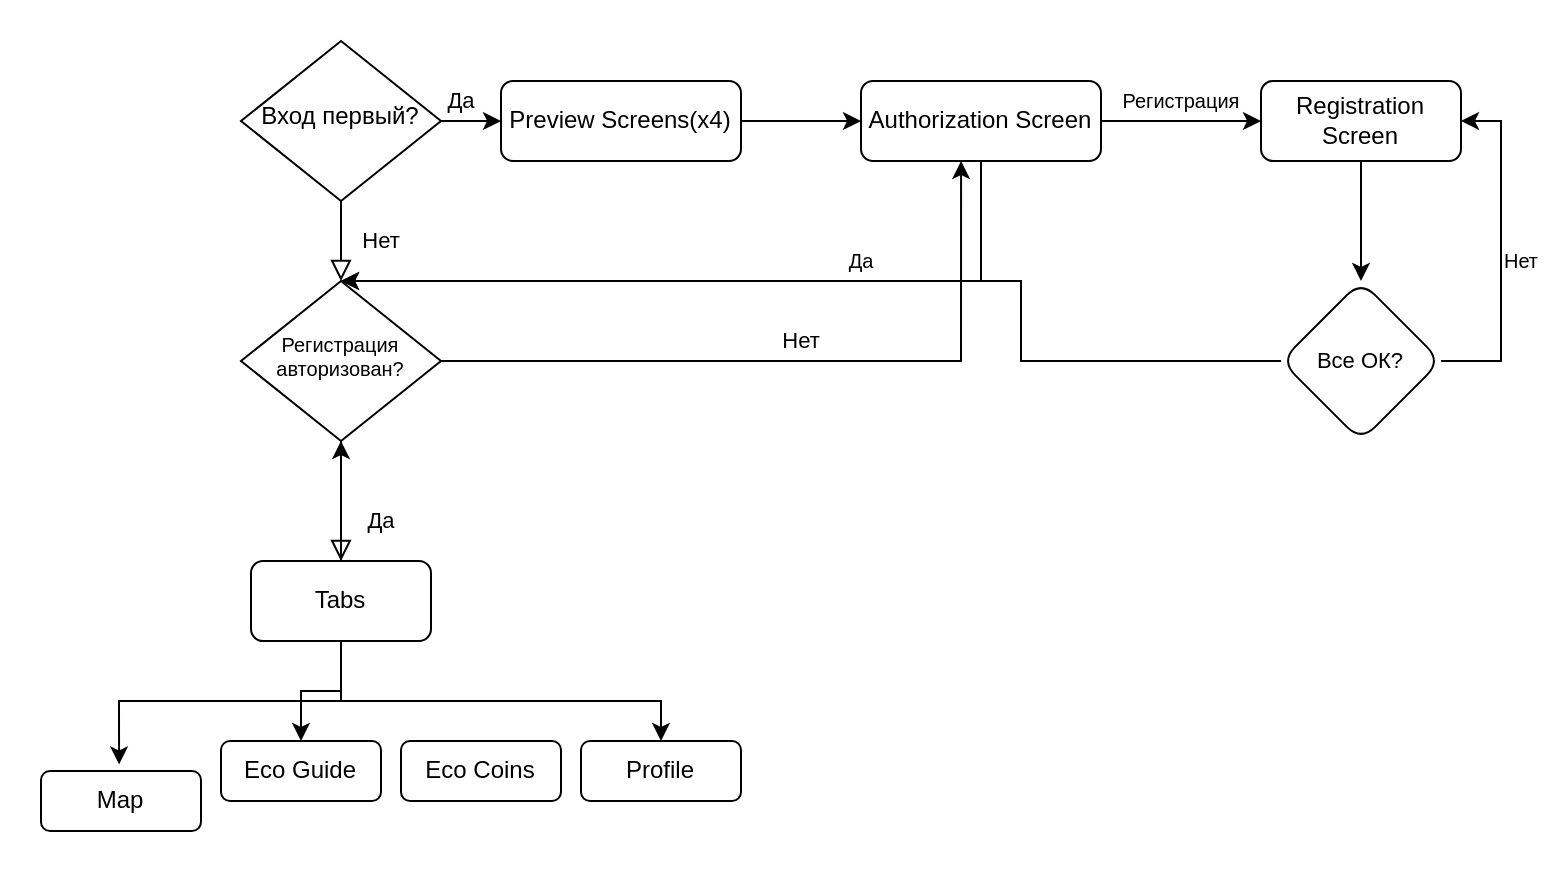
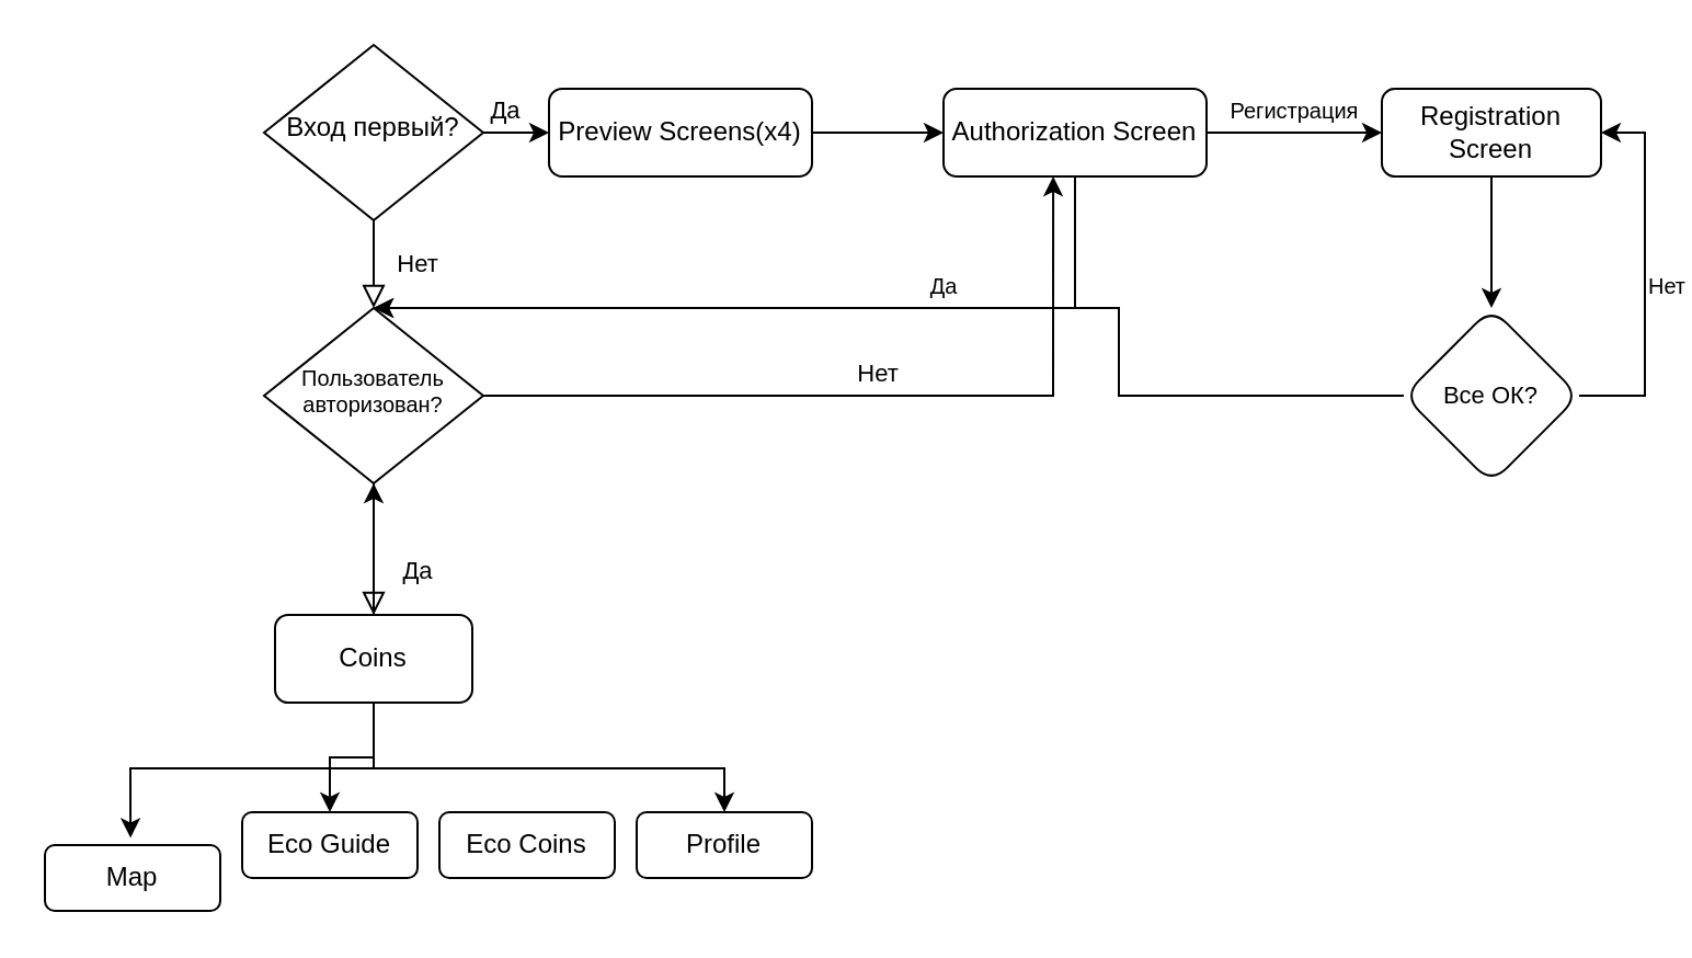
  <mxCell id="0" />
  <mxCell id="1" parent="0" />
  <mxCell id="2" value="Нет" style="rounded=0;html=1;jettySize=auto;orthogonalLoop=1;fontSize=11;endArrow=block;endFill=0;endSize=8;strokeWidth=1;shadow=0;labelBackgroundColor=none;edgeStyle=orthogonalEdgeStyle;" parent="1" source="4" target="10" edge="1"><mxGeometry y="20" relative="1" as="geometry"><mxPoint as="offset" /></mxGeometry></mxCell>
  <mxCell id="3" value="Да" style="edgeStyle=orthogonalEdgeStyle;rounded=0;orthogonalLoop=1;jettySize=auto;html=1;exitX=1;exitY=0.5;exitDx=0;exitDy=0;entryX=0;entryY=0.5;entryDx=0;entryDy=0;" edge="1" parent="1" source="4" target="12"><mxGeometry x="-0.333" y="10" relative="1" as="geometry"><mxPoint as="offset" /></mxGeometry></mxCell>
  <mxCell id="4" value="Вход первый?" style="rhombus;whiteSpace=wrap;html=1;shadow=0;fontFamily=Helvetica;fontSize=12;align=center;strokeWidth=1;spacing=6;spacingTop=-4;" parent="1" vertex="1"><mxGeometry x="120" y="20" width="100" height="80" as="geometry" /></mxCell>
  <mxCell id="5" value="Регистрация" style="edgeStyle=orthogonalEdgeStyle;rounded=0;orthogonalLoop=1;jettySize=auto;html=1;fontSize=10;" edge="1" parent="1" source="7" target="23"><mxGeometry y="10" relative="1" as="geometry"><mxPoint as="offset" /></mxGeometry></mxCell>
  <mxCell id="6" style="edgeStyle=orthogonalEdgeStyle;rounded=0;orthogonalLoop=1;jettySize=auto;html=1;fontSize=10;" edge="1" parent="1" source="7"><mxGeometry relative="1" as="geometry"><mxPoint x="170" y="140" as="targetPoint" /><Array as="points"><mxPoint x="490" y="140" /></Array></mxGeometry></mxCell>
  <mxCell id="7" value="Authorization Screen" style="rounded=1;whiteSpace=wrap;html=1;fontSize=12;glass=0;strokeWidth=1;shadow=0;" parent="1" vertex="1"><mxGeometry x="430" y="40" width="120" height="40" as="geometry" /></mxCell>
  <mxCell id="8" value="Да" style="rounded=0;html=1;jettySize=auto;orthogonalLoop=1;fontSize=11;endArrow=block;endFill=0;endSize=8;strokeWidth=1;shadow=0;labelBackgroundColor=none;edgeStyle=orthogonalEdgeStyle;" parent="1" source="10" edge="1"><mxGeometry x="0.333" y="20" relative="1" as="geometry"><mxPoint as="offset" /><mxPoint x="170" y="280" as="targetPoint" /></mxGeometry></mxCell>
  <mxCell id="9" value="Нет" style="edgeStyle=orthogonalEdgeStyle;rounded=0;orthogonalLoop=1;jettySize=auto;html=1;entryX=0.417;entryY=1;entryDx=0;entryDy=0;entryPerimeter=0;" edge="1" parent="1" source="10" target="7"><mxGeometry x="-0.0" y="10" relative="1" as="geometry"><Array as="points"><mxPoint x="480" y="180" /></Array><mxPoint as="offset" /></mxGeometry></mxCell>
- <mxCell id="10" value="Регистрация авторизован?" style="rhombus;whiteSpace=wrap;html=1;shadow=0;fontFamily=Helvetica;fontSize=10;align=center;strokeWidth=1;spacing=4;spacingTop=-4;" parent="1" vertex="1"><mxGeometry x="120" y="140" width="100" height="80" as="geometry" /></mxCell>
+ <mxCell id="10" value="Пользователь авторизован?" style="rhombus;whiteSpace=wrap;html=1;shadow=0;fontFamily=Helvetica;fontSize=10;align=center;strokeWidth=1;spacing=4;spacingTop=-4;" parent="1" vertex="1"><mxGeometry x="120" y="140" width="100" height="80" as="geometry" /></mxCell>
  <mxCell id="11" style="edgeStyle=orthogonalEdgeStyle;rounded=0;orthogonalLoop=1;jettySize=auto;html=1;entryX=0;entryY=0.5;entryDx=0;entryDy=0;" edge="1" parent="1" source="12" target="7"><mxGeometry relative="1" as="geometry" /></mxCell>
  <mxCell id="12" value="Preview Screens(x4)" style="rounded=1;whiteSpace=wrap;html=1;" vertex="1" parent="1"><mxGeometry x="250" y="40" width="120" height="40" as="geometry" /></mxCell>
  <mxCell id="13" style="edgeStyle=orthogonalEdgeStyle;rounded=0;orthogonalLoop=1;jettySize=auto;html=1;entryX=0.5;entryY=0;entryDx=0;entryDy=0;" edge="1" parent="1" source="17" target="19"><mxGeometry relative="1" as="geometry" /></mxCell>
  <mxCell id="14" style="edgeStyle=orthogonalEdgeStyle;rounded=0;orthogonalLoop=1;jettySize=auto;html=1;" edge="1" parent="1" source="17" target="10"><mxGeometry relative="1" as="geometry" /></mxCell>
  <mxCell id="15" style="edgeStyle=orthogonalEdgeStyle;rounded=0;orthogonalLoop=1;jettySize=auto;html=1;entryX=0.5;entryY=0;entryDx=0;entryDy=0;" edge="1" parent="1" source="17" target="21"><mxGeometry relative="1" as="geometry"><Array as="points"><mxPoint x="170" y="350" /><mxPoint x="330" y="350" /></Array></mxGeometry></mxCell>
  <mxCell id="16" style="edgeStyle=orthogonalEdgeStyle;rounded=0;orthogonalLoop=1;jettySize=auto;html=1;entryX=0.488;entryY=-0.11;entryDx=0;entryDy=0;entryPerimeter=0;" edge="1" parent="1" source="17" target="18"><mxGeometry relative="1" as="geometry"><Array as="points"><mxPoint x="170" y="350" /><mxPoint x="59" y="350" /></Array></mxGeometry></mxCell>
- <mxCell id="17" value="Tabs" style="rounded=1;whiteSpace=wrap;html=1;" vertex="1" parent="1"><mxGeometry x="125" y="280" width="90" height="40" as="geometry" /></mxCell>
+ <mxCell id="17" value="Coins" style="rounded=1;whiteSpace=wrap;html=1;" vertex="1" parent="1"><mxGeometry x="125" y="280" width="90" height="40" as="geometry" /></mxCell>
  <mxCell id="18" value="Map" style="rounded=1;whiteSpace=wrap;html=1;" vertex="1" parent="1"><mxGeometry x="20" y="385" width="80" height="30" as="geometry" /></mxCell>
  <mxCell id="19" value="Eco Guide" style="rounded=1;whiteSpace=wrap;html=1;" vertex="1" parent="1"><mxGeometry x="110" y="370" width="80" height="30" as="geometry" /></mxCell>
  <mxCell id="20" value="Eco Coins" style="rounded=1;whiteSpace=wrap;html=1;" vertex="1" parent="1"><mxGeometry x="200" y="370" width="80" height="30" as="geometry" /></mxCell>
  <mxCell id="21" value="Profile" style="rounded=1;whiteSpace=wrap;html=1;" vertex="1" parent="1"><mxGeometry x="290" y="370" width="80" height="30" as="geometry" /></mxCell>
  <mxCell id="22" value="" style="edgeStyle=orthogonalEdgeStyle;rounded=0;orthogonalLoop=1;jettySize=auto;html=1;" edge="1" parent="1" source="23" target="26"><mxGeometry relative="1" as="geometry" /></mxCell>
  <mxCell id="23" value="Registration Screen" style="whiteSpace=wrap;html=1;rounded=1;shadow=0;strokeWidth=1;glass=0;" vertex="1" parent="1"><mxGeometry x="630" y="40" width="100" height="40" as="geometry" /></mxCell>
  <mxCell id="24" value="Да" style="edgeStyle=orthogonalEdgeStyle;rounded=0;orthogonalLoop=1;jettySize=auto;html=1;fontSize=10;" edge="1" parent="1" source="26"><mxGeometry x="-0.019" y="-10" relative="1" as="geometry"><mxPoint x="170" y="140" as="targetPoint" /><Array as="points"><mxPoint x="510" y="180" /><mxPoint x="510" y="140" /></Array><mxPoint as="offset" /></mxGeometry></mxCell>
  <mxCell id="25" value="Нет" style="edgeStyle=orthogonalEdgeStyle;rounded=0;orthogonalLoop=1;jettySize=auto;html=1;fontSize=10;entryX=1;entryY=0.5;entryDx=0;entryDy=0;" edge="1" parent="1" source="26" target="23"><mxGeometry x="-0.058" y="-10" relative="1" as="geometry"><mxPoint x="770" y="120" as="targetPoint" /><Array as="points"><mxPoint x="750" y="180" /><mxPoint x="750" y="60" /></Array><mxPoint as="offset" /></mxGeometry></mxCell>
  <mxCell id="26" value="&lt;font style=&quot;font-size: 11px&quot;&gt;Все ОК?&lt;/font&gt;" style="rhombus;whiteSpace=wrap;html=1;rounded=1;shadow=0;strokeWidth=1;glass=0;fontSize=8;" vertex="1" parent="1"><mxGeometry x="640" y="140" width="80" height="80" as="geometry" /></mxCell>
